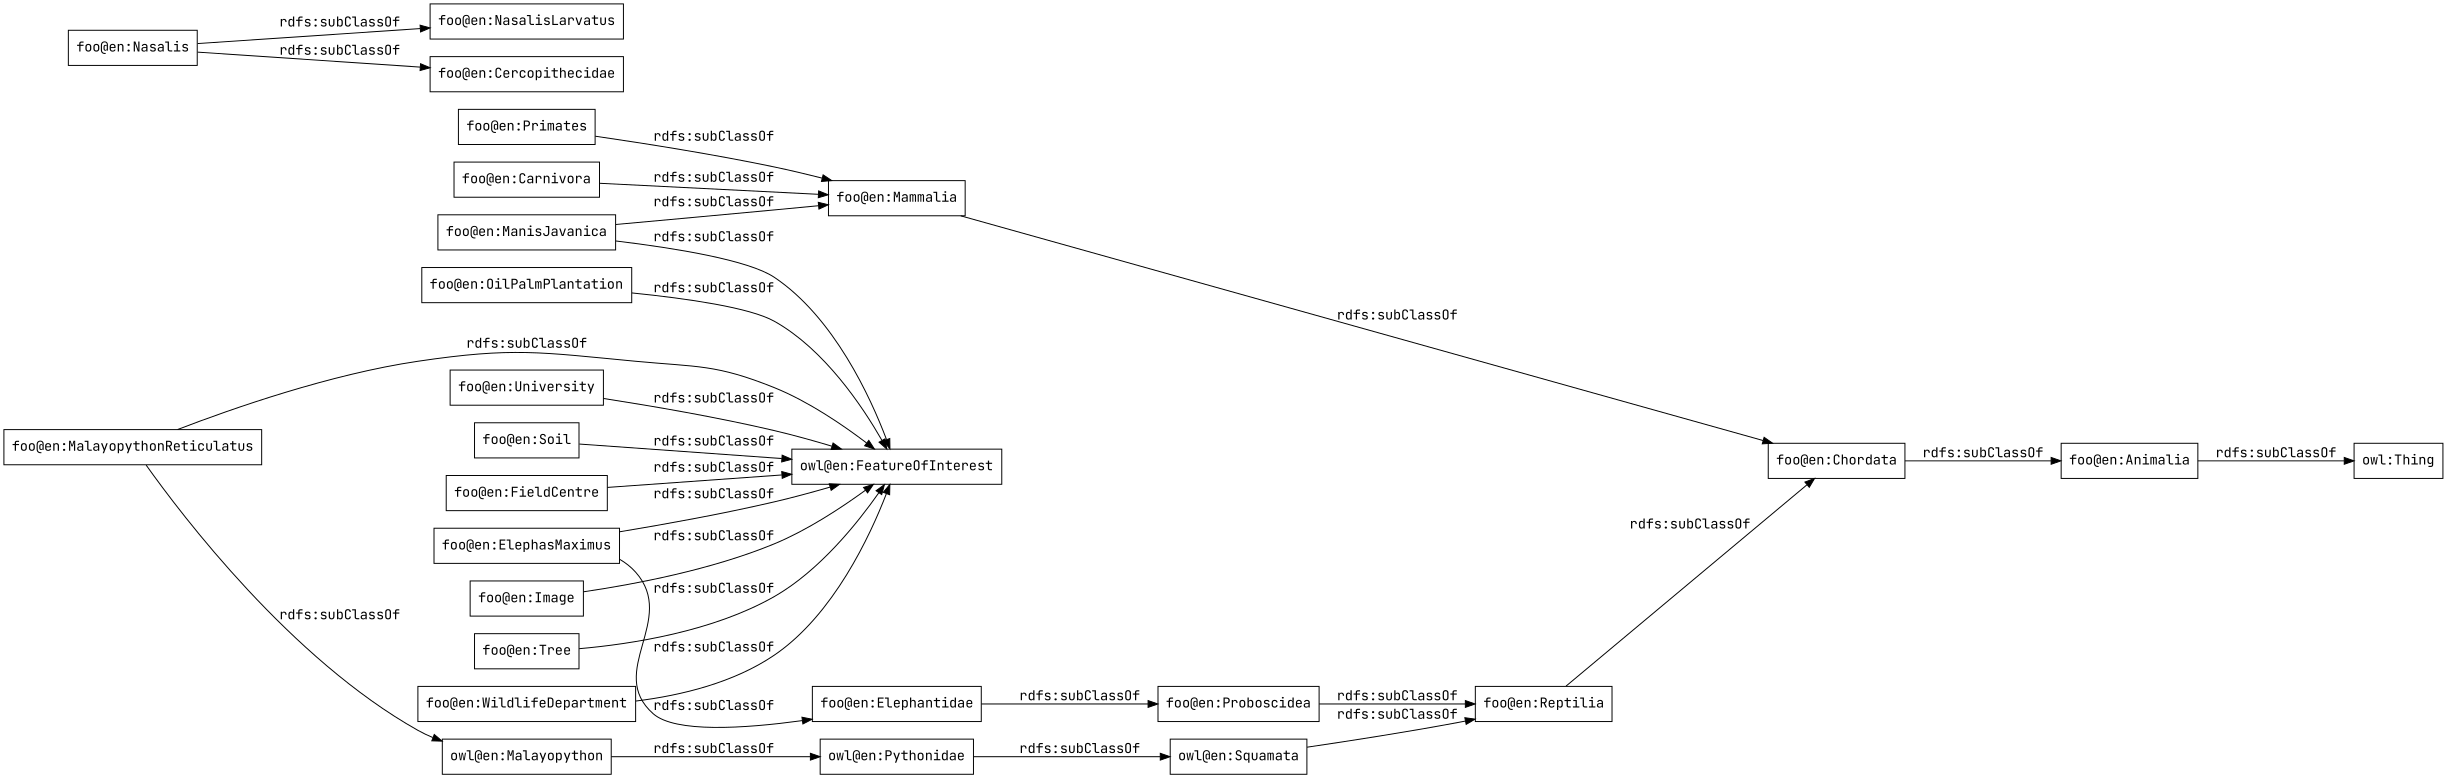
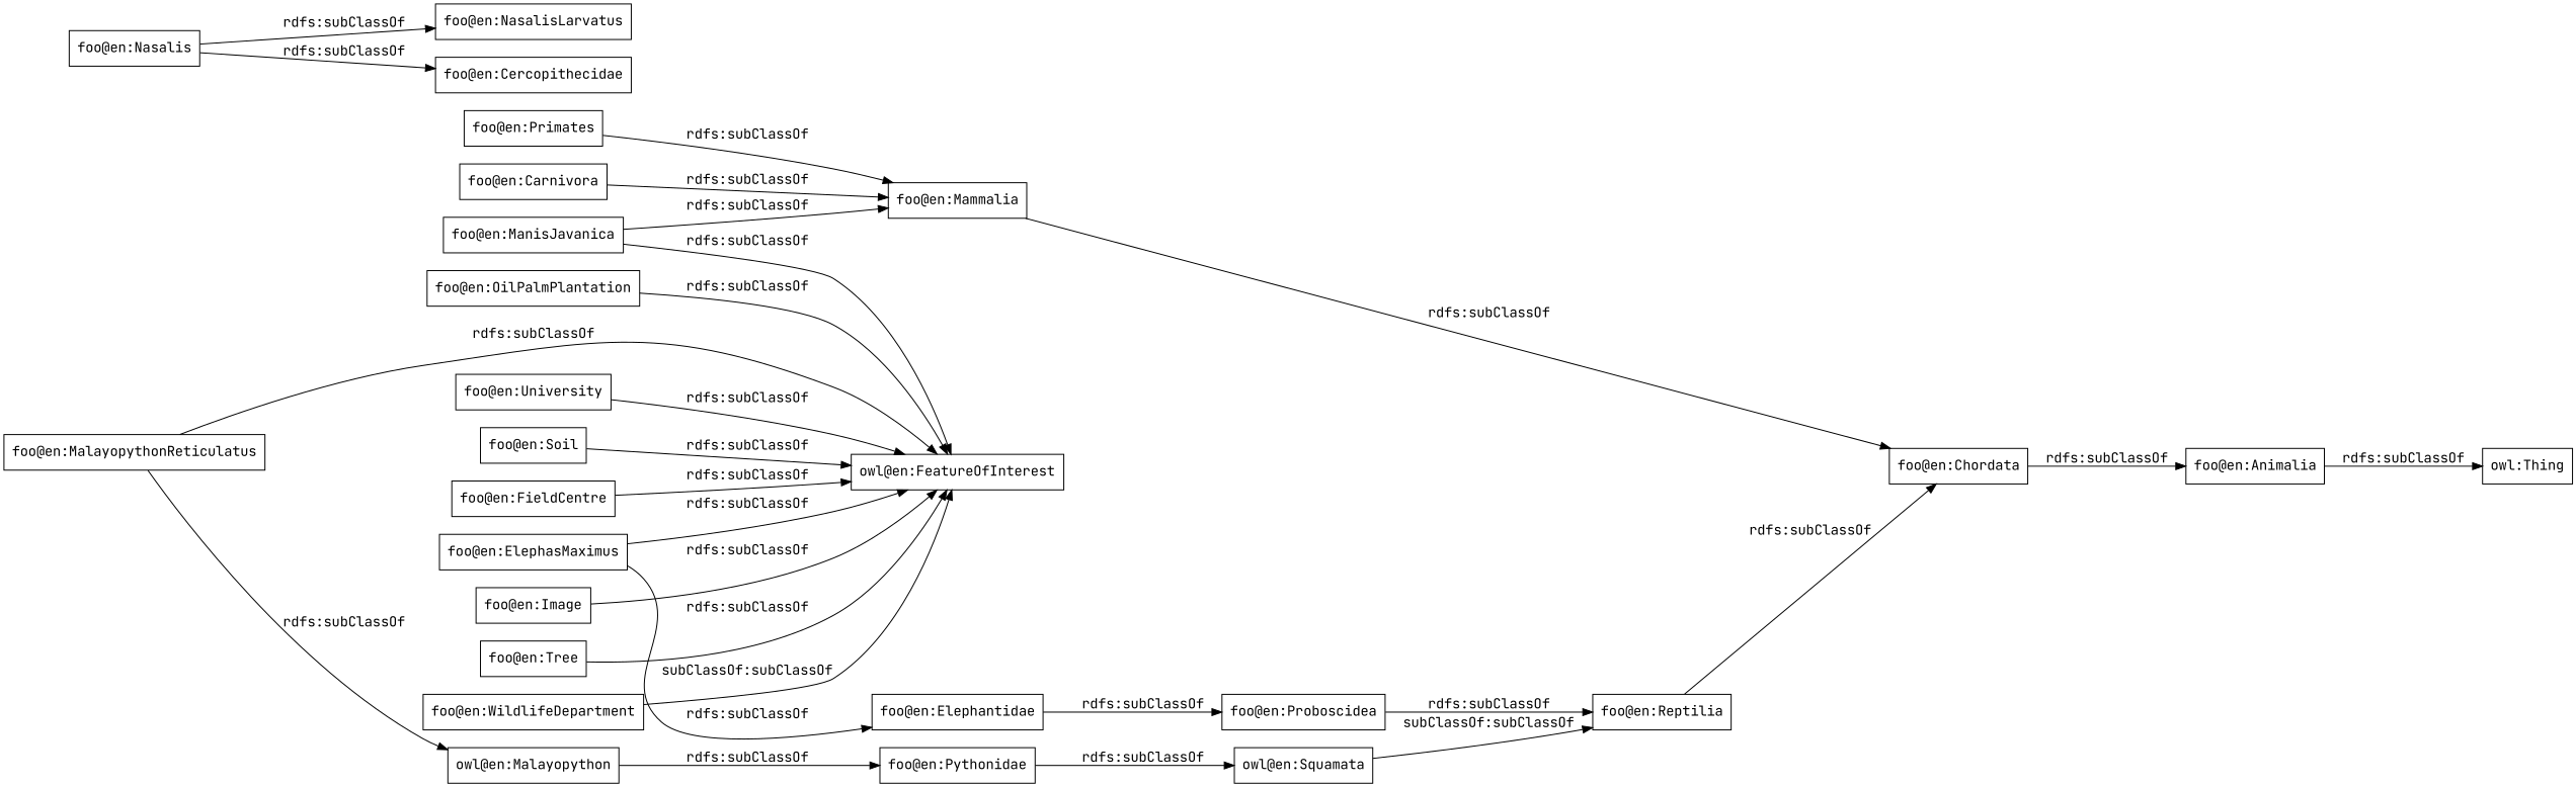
  digraph {
    fontname="JetBrains Mono"
    rankdir=LR
    node [color=black fontname="JetBrains Mono" shape=rectangle]
    edge [fontname="JetBrains Mono"]
    "foo@en:Proboscidea"
    "foo@en:Reptilia"
    "foo@en:Mammalia"
    "foo@en:Chordata"
    "foo@en:Nasalis"
    "foo@en:NasalisLarvatus"
    "foo@en:Cercopithecidae"
    n8 [label="owl@en:FeatureOfInterest"]
    "foo@en:Soil"
    "foo@en:FieldCentre"
    n11 [label="owl@en:Squamata"]
    "foo@en:Animalia"
    "foo@en:Image"
    n14 [label="owl@en:Malayopython"]
-   "foo@en:Pythonidae" [label="owl@en:Pythonidae"]
+   "foo@en:Pythonidae"
    "owl:Thing"
    "foo@en:Tree"
    "foo@en:Primates"
    "foo@en:ManisJavanica"
    "foo@en:WildlifeDepartment"
    "foo@en:ElephasMaximus"
    "foo@en:Elephantidae"
    "foo@en:OilPalmPlantation"
    "foo@en:MalayopythonReticulatus"
    "foo@en:Carnivora"
    "foo@en:University"
    "foo@en:Proboscidea" -> "foo@en:Reptilia" [label="rdfs:subClassOf"]
    "foo@en:Reptilia" -> "foo@en:Chordata" [label="rdfs:subClassOf"]
    "foo@en:Mammalia" -> "foo@en:Chordata" [label="rdfs:subClassOf"]
    "foo@en:Chordata" -> "foo@en:Animalia" [label="rdfs:subClassOf"]
    "foo@en:Nasalis" -> "foo@en:NasalisLarvatus" [label="rdfs:subClassOf"]
    "foo@en:Nasalis" -> "foo@en:Cercopithecidae" [label="rdfs:subClassOf"]
    "foo@en:Soil" -> n8 [label="rdfs:subClassOf"]
    "foo@en:FieldCentre" -> n8 [label="rdfs:subClassOf"]
-   n11 -> "foo@en:Reptilia" [label="rdfs:subClassOf"]
+   n11 -> "foo@en:Reptilia" [label="subClassOf:subClassOf"]
    "foo@en:Animalia" -> "owl:Thing" [label="rdfs:subClassOf"]
    "foo@en:Image" -> n8 [label="rdfs:subClassOf"]
    n14 -> "foo@en:Pythonidae" [label="rdfs:subClassOf"]
    "foo@en:Pythonidae" -> n11 [label="rdfs:subClassOf"]
    "foo@en:Tree" -> n8 [label="rdfs:subClassOf"]
    "foo@en:Primates" -> "foo@en:Mammalia" [label="rdfs:subClassOf"]
    "foo@en:ManisJavanica" -> "foo@en:Mammalia" [label="rdfs:subClassOf"]
    "foo@en:ManisJavanica" -> n8 [label="rdfs:subClassOf"]
-   "foo@en:WildlifeDepartment" -> n8 [label="rdfs:subClassOf"]
+   "foo@en:WildlifeDepartment" -> n8 [label="subClassOf:subClassOf"]
    "foo@en:ElephasMaximus" -> n8 [label="rdfs:subClassOf"]
    "foo@en:ElephasMaximus" -> "foo@en:Elephantidae" [label="rdfs:subClassOf"]
    "foo@en:Elephantidae" -> "foo@en:Proboscidea" [label="rdfs:subClassOf"]
    "foo@en:OilPalmPlantation" -> n8 [label="rdfs:subClassOf"]
    "foo@en:MalayopythonReticulatus" -> n8 [label="rdfs:subClassOf"]
    "foo@en:MalayopythonReticulatus" -> n14 [label="rdfs:subClassOf"]
    "foo@en:Carnivora" -> "foo@en:Mammalia" [label="rdfs:subClassOf"]
    "foo@en:University" -> n8 [label="rdfs:subClassOf"]
  }
